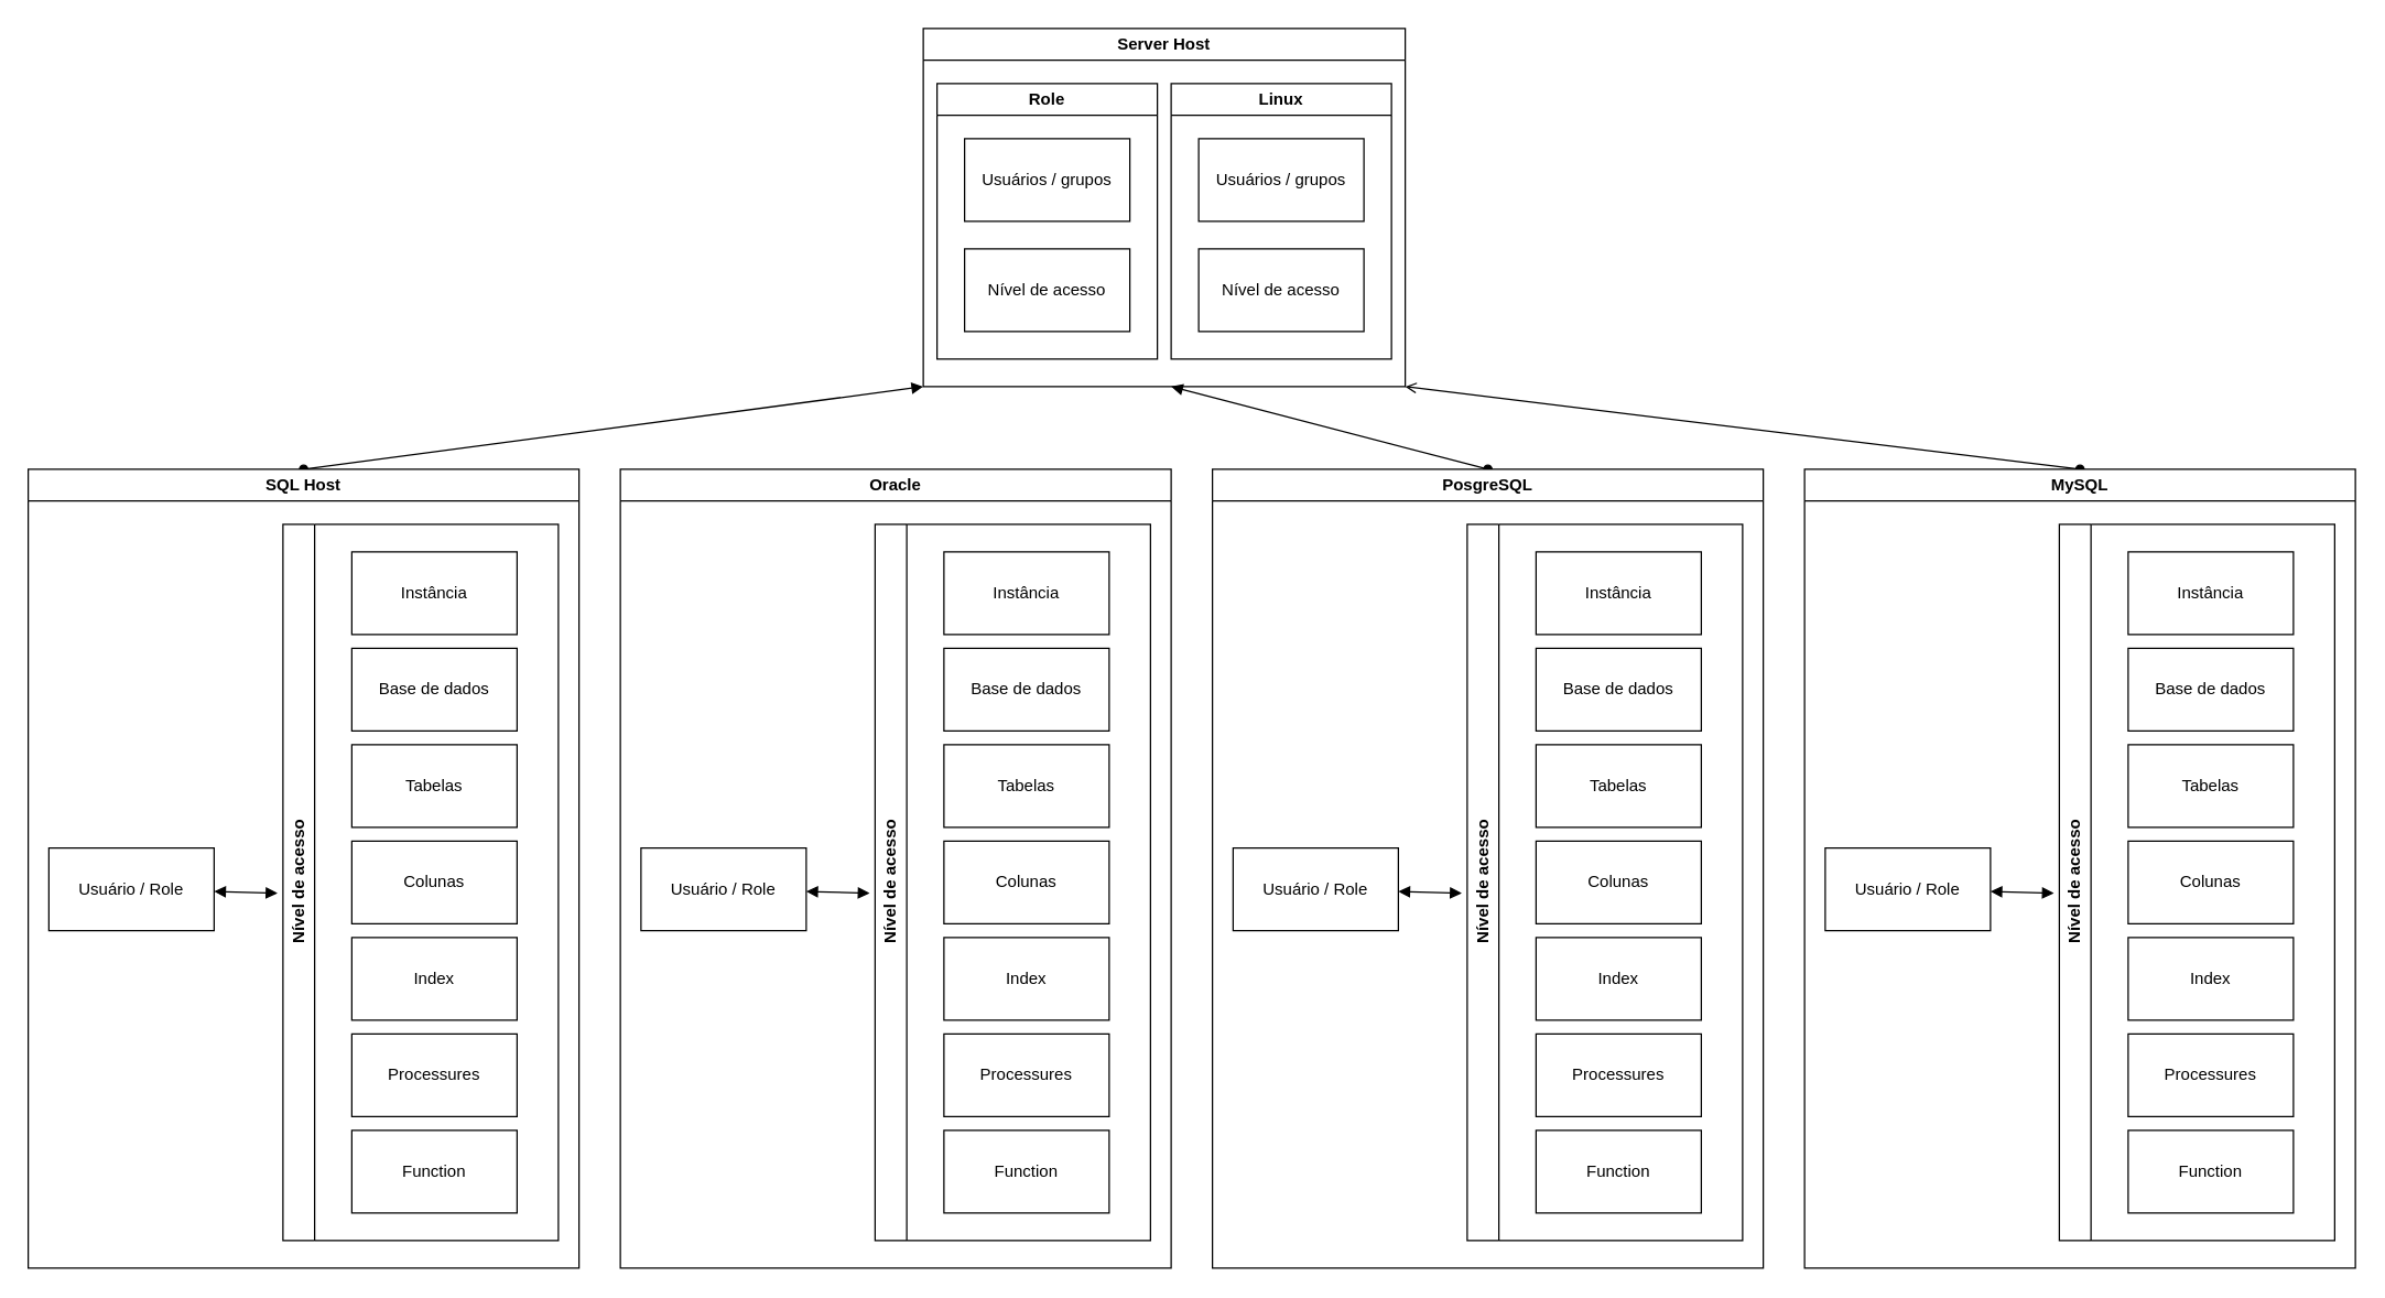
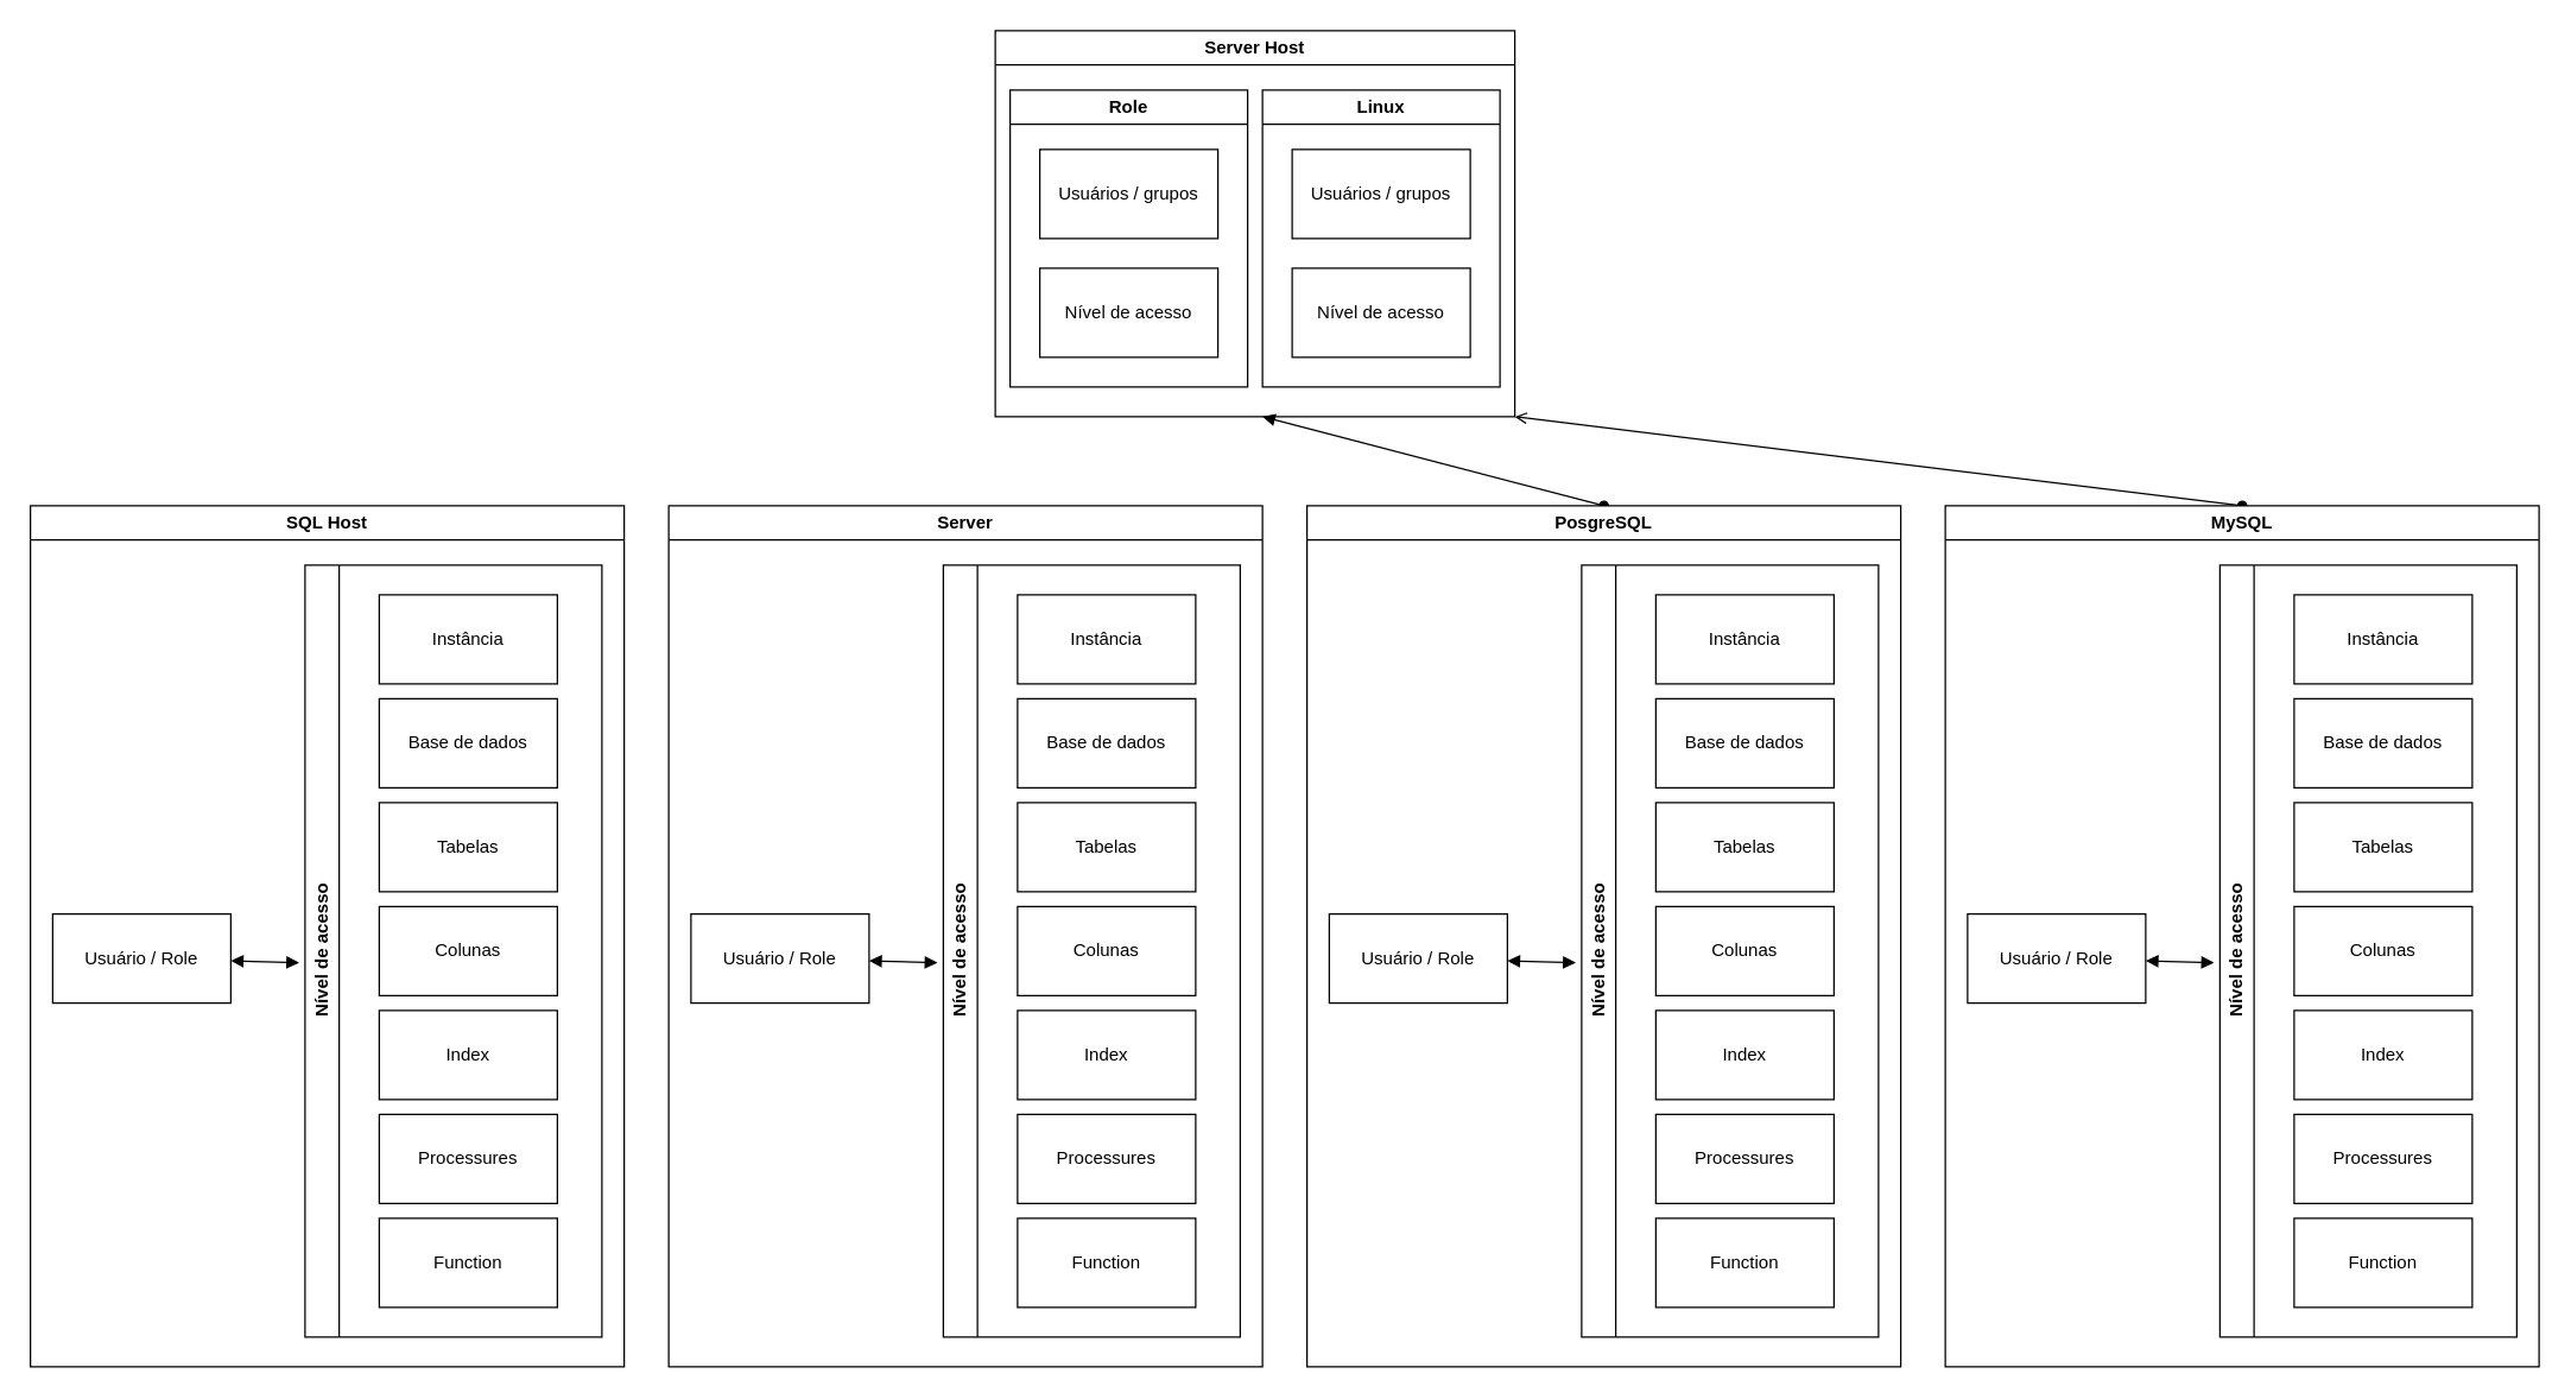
  <mxCell id="0" />
  <mxCell id="1" parent="0" />
  <mxCell id="2" value="Server Host" style="swimlane;whiteSpace=wrap;html=1;" vertex="1" parent="1"><mxGeometry x="670" y="20" width="350" height="260" as="geometry" /></mxCell>
  <mxCell id="3" value="Role" style="swimlane;whiteSpace=wrap;html=1;" vertex="1" parent="2"><mxGeometry x="10" y="40" width="160" height="200" as="geometry" /></mxCell>
  <mxCell id="4" value="Usuários / grupos" style="rounded=0;whiteSpace=wrap;html=1;" vertex="1" parent="3"><mxGeometry x="20" y="40" width="120" height="60" as="geometry" /></mxCell>
  <mxCell id="5" value="Nível de acesso" style="rounded=0;whiteSpace=wrap;html=1;" vertex="1" parent="3"><mxGeometry x="20" y="120" width="120" height="60" as="geometry" /></mxCell>
  <mxCell id="6" value="Linux" style="swimlane;whiteSpace=wrap;html=1;" vertex="1" parent="2"><mxGeometry x="180" y="40" width="160" height="200" as="geometry" /></mxCell>
  <mxCell id="7" value="Usuários / grupos" style="rounded=0;whiteSpace=wrap;html=1;" vertex="1" parent="6"><mxGeometry x="20" y="40" width="120" height="60" as="geometry" /></mxCell>
  <mxCell id="8" value="Nível de acesso" style="rounded=0;whiteSpace=wrap;html=1;" vertex="1" parent="6"><mxGeometry x="20" y="120" width="120" height="60" as="geometry" /></mxCell>
- <mxCell id="9" style="edgeStyle=none;html=1;entryX=0;entryY=1;entryDx=0;entryDy=0;startArrow=oval;startFill=1;endArrow=block;endFill=1;exitX=0.5;exitY=0;exitDx=0;exitDy=0;" edge="1" parent="1" source="10" target="2"><mxGeometry relative="1" as="geometry" /></mxCell>
  <mxCell id="10" value="SQL Host" style="swimlane;whiteSpace=wrap;html=1;" vertex="1" parent="1"><mxGeometry x="20" y="340" width="400" height="580" as="geometry" /></mxCell>
  <mxCell id="11" value="Instância" style="rounded=0;whiteSpace=wrap;html=1;" vertex="1" parent="10"><mxGeometry x="235" y="60" width="120" height="60" as="geometry" /></mxCell>
  <mxCell id="12" value="Base de dados" style="rounded=0;whiteSpace=wrap;html=1;" vertex="1" parent="10"><mxGeometry x="235" y="130" width="120" height="60" as="geometry" /></mxCell>
  <mxCell id="13" value="Tabelas" style="rounded=0;whiteSpace=wrap;html=1;" vertex="1" parent="10"><mxGeometry x="235" y="200" width="120" height="60" as="geometry" /></mxCell>
  <mxCell id="14" value="Colunas" style="rounded=0;whiteSpace=wrap;html=1;" vertex="1" parent="10"><mxGeometry x="235" y="270" width="120" height="60" as="geometry" /></mxCell>
  <mxCell id="15" value="Index" style="rounded=0;whiteSpace=wrap;html=1;" vertex="1" parent="10"><mxGeometry x="235" y="340" width="120" height="60" as="geometry" /></mxCell>
  <mxCell id="16" value="Processures" style="rounded=0;whiteSpace=wrap;html=1;" vertex="1" parent="10"><mxGeometry x="235" y="410" width="120" height="60" as="geometry" /></mxCell>
  <mxCell id="17" value="Function" style="rounded=0;whiteSpace=wrap;html=1;" vertex="1" parent="10"><mxGeometry x="235" y="480" width="120" height="60" as="geometry" /></mxCell>
  <mxCell id="18" value="Usuário / Role" style="rounded=0;whiteSpace=wrap;html=1;" vertex="1" parent="10"><mxGeometry x="15" y="275" width="120" height="60" as="geometry" /></mxCell>
  <mxCell id="19" value="Nível de acesso" style="swimlane;horizontal=0;whiteSpace=wrap;html=1;" vertex="1" parent="10"><mxGeometry x="185" y="40" width="200" height="520" as="geometry" /></mxCell>
  <mxCell id="20" style="edgeStyle=none;html=1;startArrow=block;startFill=1;endArrow=block;endFill=1;entryX=-0.02;entryY=0.515;entryDx=0;entryDy=0;entryPerimeter=0;" edge="1" parent="10" source="18" target="19"><mxGeometry relative="1" as="geometry"><mxPoint x="145" y="410" as="targetPoint" /></mxGeometry></mxCell>
- <mxCell id="21" value="Oracle" style="swimlane;whiteSpace=wrap;html=1;" vertex="1" parent="1"><mxGeometry x="450" y="340" width="400" height="580" as="geometry" /></mxCell>
+ <mxCell id="21" value="Server" style="swimlane;whiteSpace=wrap;html=1;" vertex="1" parent="1"><mxGeometry x="450" y="340" width="400" height="580" as="geometry" /></mxCell>
  <mxCell id="22" value="Instância" style="rounded=0;whiteSpace=wrap;html=1;" vertex="1" parent="21"><mxGeometry x="235" y="60" width="120" height="60" as="geometry" /></mxCell>
  <mxCell id="23" value="Base de dados" style="rounded=0;whiteSpace=wrap;html=1;" vertex="1" parent="21"><mxGeometry x="235" y="130" width="120" height="60" as="geometry" /></mxCell>
  <mxCell id="24" value="Tabelas" style="rounded=0;whiteSpace=wrap;html=1;" vertex="1" parent="21"><mxGeometry x="235" y="200" width="120" height="60" as="geometry" /></mxCell>
  <mxCell id="25" value="Colunas" style="rounded=0;whiteSpace=wrap;html=1;" vertex="1" parent="21"><mxGeometry x="235" y="270" width="120" height="60" as="geometry" /></mxCell>
  <mxCell id="26" value="Index" style="rounded=0;whiteSpace=wrap;html=1;" vertex="1" parent="21"><mxGeometry x="235" y="340" width="120" height="60" as="geometry" /></mxCell>
  <mxCell id="27" value="Processures" style="rounded=0;whiteSpace=wrap;html=1;" vertex="1" parent="21"><mxGeometry x="235" y="410" width="120" height="60" as="geometry" /></mxCell>
  <mxCell id="28" value="Function" style="rounded=0;whiteSpace=wrap;html=1;" vertex="1" parent="21"><mxGeometry x="235" y="480" width="120" height="60" as="geometry" /></mxCell>
  <mxCell id="29" value="Usuário / Role" style="rounded=0;whiteSpace=wrap;html=1;" vertex="1" parent="21"><mxGeometry x="15" y="275" width="120" height="60" as="geometry" /></mxCell>
  <mxCell id="30" value="Nível de acesso" style="swimlane;horizontal=0;whiteSpace=wrap;html=1;" vertex="1" parent="21"><mxGeometry x="185" y="40" width="200" height="520" as="geometry" /></mxCell>
  <mxCell id="31" style="edgeStyle=none;html=1;startArrow=block;startFill=1;endArrow=block;endFill=1;entryX=-0.02;entryY=0.515;entryDx=0;entryDy=0;entryPerimeter=0;" edge="1" parent="21" source="29" target="30"><mxGeometry relative="1" as="geometry"><mxPoint x="145" y="410" as="targetPoint" /></mxGeometry></mxCell>
  <mxCell id="32" style="edgeStyle=none;html=1;startArrow=oval;startFill=1;endArrow=block;endFill=1;exitX=0.5;exitY=0;exitDx=0;exitDy=0;" edge="1" parent="1" source="33"><mxGeometry relative="1" as="geometry"><mxPoint x="850" y="280" as="targetPoint" /></mxGeometry></mxCell>
  <mxCell id="33" value="PosgreSQL" style="swimlane;whiteSpace=wrap;html=1;" vertex="1" parent="1"><mxGeometry x="880" y="340" width="400" height="580" as="geometry" /></mxCell>
  <mxCell id="34" value="Instância" style="rounded=0;whiteSpace=wrap;html=1;" vertex="1" parent="33"><mxGeometry x="235" y="60" width="120" height="60" as="geometry" /></mxCell>
  <mxCell id="35" value="Base de dados" style="rounded=0;whiteSpace=wrap;html=1;" vertex="1" parent="33"><mxGeometry x="235" y="130" width="120" height="60" as="geometry" /></mxCell>
  <mxCell id="36" value="Tabelas" style="rounded=0;whiteSpace=wrap;html=1;" vertex="1" parent="33"><mxGeometry x="235" y="200" width="120" height="60" as="geometry" /></mxCell>
  <mxCell id="37" value="Colunas" style="rounded=0;whiteSpace=wrap;html=1;" vertex="1" parent="33"><mxGeometry x="235" y="270" width="120" height="60" as="geometry" /></mxCell>
  <mxCell id="38" value="Index" style="rounded=0;whiteSpace=wrap;html=1;" vertex="1" parent="33"><mxGeometry x="235" y="340" width="120" height="60" as="geometry" /></mxCell>
  <mxCell id="39" value="Processures" style="rounded=0;whiteSpace=wrap;html=1;" vertex="1" parent="33"><mxGeometry x="235" y="410" width="120" height="60" as="geometry" /></mxCell>
  <mxCell id="40" value="Function" style="rounded=0;whiteSpace=wrap;html=1;" vertex="1" parent="33"><mxGeometry x="235" y="480" width="120" height="60" as="geometry" /></mxCell>
  <mxCell id="41" value="Usuário / Role" style="rounded=0;whiteSpace=wrap;html=1;" vertex="1" parent="33"><mxGeometry x="15" y="275" width="120" height="60" as="geometry" /></mxCell>
  <mxCell id="42" value="Nível de acesso" style="swimlane;horizontal=0;whiteSpace=wrap;html=1;" vertex="1" parent="33"><mxGeometry x="185" y="40" width="200" height="520" as="geometry" /></mxCell>
  <mxCell id="43" style="edgeStyle=none;html=1;startArrow=block;startFill=1;endArrow=block;endFill=1;entryX=-0.02;entryY=0.515;entryDx=0;entryDy=0;entryPerimeter=0;" edge="1" parent="33" source="41" target="42"><mxGeometry relative="1" as="geometry"><mxPoint x="145" y="410" as="targetPoint" /></mxGeometry></mxCell>
  <mxCell id="44" style="edgeStyle=none;html=1;entryX=1;entryY=1;entryDx=0;entryDy=0;startArrow=oval;startFill=1;endArrow=open;endFill=1;exitX=0.5;exitY=0;exitDx=0;exitDy=0;" edge="1" parent="1" source="45" target="2"><mxGeometry relative="1" as="geometry" /></mxCell>
  <mxCell id="45" value="MySQL" style="swimlane;whiteSpace=wrap;html=1;" vertex="1" parent="1"><mxGeometry x="1310" y="340" width="400" height="580" as="geometry" /></mxCell>
  <mxCell id="46" value="Instância" style="rounded=0;whiteSpace=wrap;html=1;" vertex="1" parent="45"><mxGeometry x="235" y="60" width="120" height="60" as="geometry" /></mxCell>
  <mxCell id="47" value="Base de dados" style="rounded=0;whiteSpace=wrap;html=1;" vertex="1" parent="45"><mxGeometry x="235" y="130" width="120" height="60" as="geometry" /></mxCell>
  <mxCell id="48" value="Tabelas" style="rounded=0;whiteSpace=wrap;html=1;" vertex="1" parent="45"><mxGeometry x="235" y="200" width="120" height="60" as="geometry" /></mxCell>
  <mxCell id="49" value="Colunas" style="rounded=0;whiteSpace=wrap;html=1;" vertex="1" parent="45"><mxGeometry x="235" y="270" width="120" height="60" as="geometry" /></mxCell>
  <mxCell id="50" value="Index" style="rounded=0;whiteSpace=wrap;html=1;" vertex="1" parent="45"><mxGeometry x="235" y="340" width="120" height="60" as="geometry" /></mxCell>
  <mxCell id="51" value="Processures" style="rounded=0;whiteSpace=wrap;html=1;" vertex="1" parent="45"><mxGeometry x="235" y="410" width="120" height="60" as="geometry" /></mxCell>
  <mxCell id="52" value="Function" style="rounded=0;whiteSpace=wrap;html=1;" vertex="1" parent="45"><mxGeometry x="235" y="480" width="120" height="60" as="geometry" /></mxCell>
  <mxCell id="53" value="Usuário / Role" style="rounded=0;whiteSpace=wrap;html=1;" vertex="1" parent="45"><mxGeometry x="15" y="275" width="120" height="60" as="geometry" /></mxCell>
  <mxCell id="54" value="Nível de acesso" style="swimlane;horizontal=0;whiteSpace=wrap;html=1;" vertex="1" parent="45"><mxGeometry x="185" y="40" width="200" height="520" as="geometry" /></mxCell>
  <mxCell id="55" style="edgeStyle=none;html=1;startArrow=block;startFill=1;endArrow=block;endFill=1;entryX=-0.02;entryY=0.515;entryDx=0;entryDy=0;entryPerimeter=0;" edge="1" parent="45" source="53" target="54"><mxGeometry relative="1" as="geometry"><mxPoint x="145" y="410" as="targetPoint" /></mxGeometry></mxCell>
